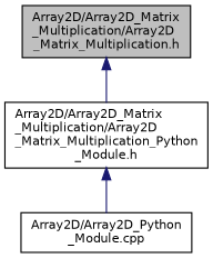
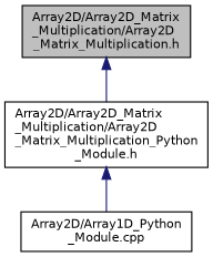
  digraph {
    node [color=black fontname=Helvetica fontsize=10 shape=record]
    edge [color=midnightblue dir=back fontname=Helvetica fontsize=10 labelfontname=Helvetica labelfontsize=10 style=solid]
    n1 [fillcolor=grey75 fontcolor=black height=0.2 label="Array2D/Array2D_Matrix\l_Multiplication/Array2D\l_Matrix_Multiplication.h" style=filled width=0.4]
    n2 [height=0.2 label="Array2D/Array2D_Matrix\l_Multiplication/Array2D\l_Matrix_Multiplication_Python\l_Module.h" width=0.4]
-   n3 [height=0.2 label="Array2D/Array2D_Python\l_Module.cpp" width=0.4]
+   n3 [height=0.2 label="Array2D/Array1D_Python\l_Module.cpp" width=0.4]
    n1 -> n2
    n2 -> n3
  }
